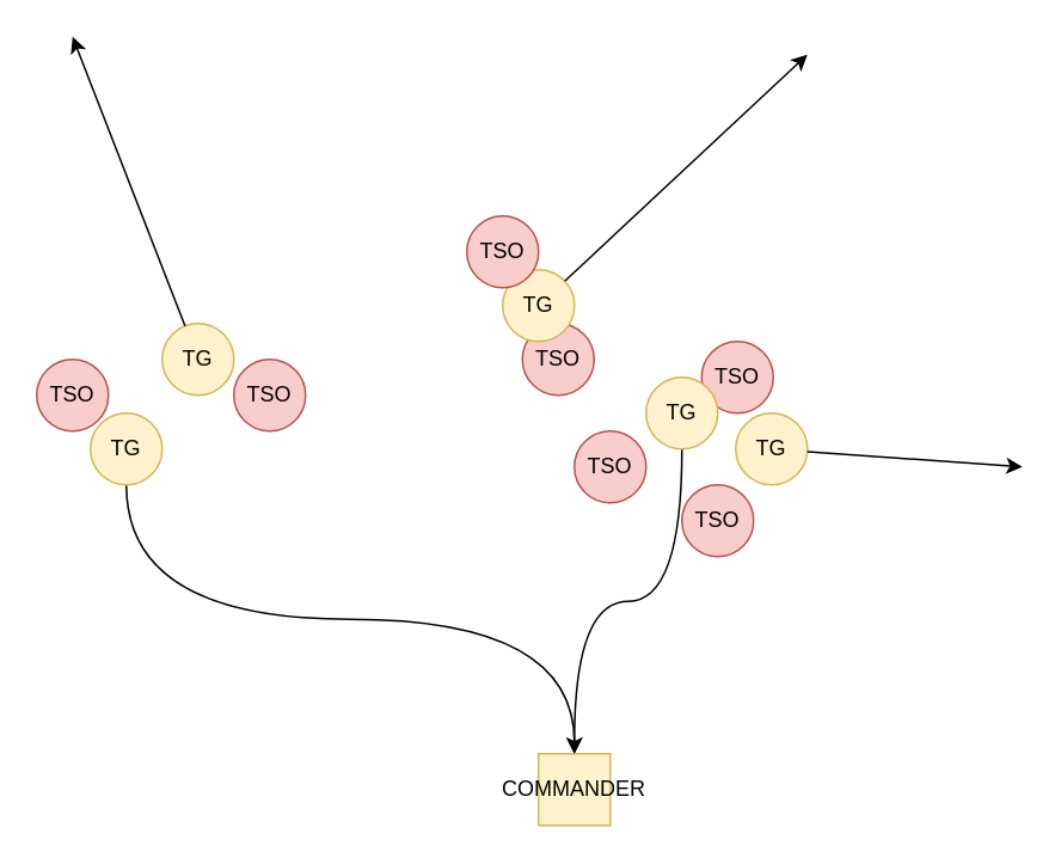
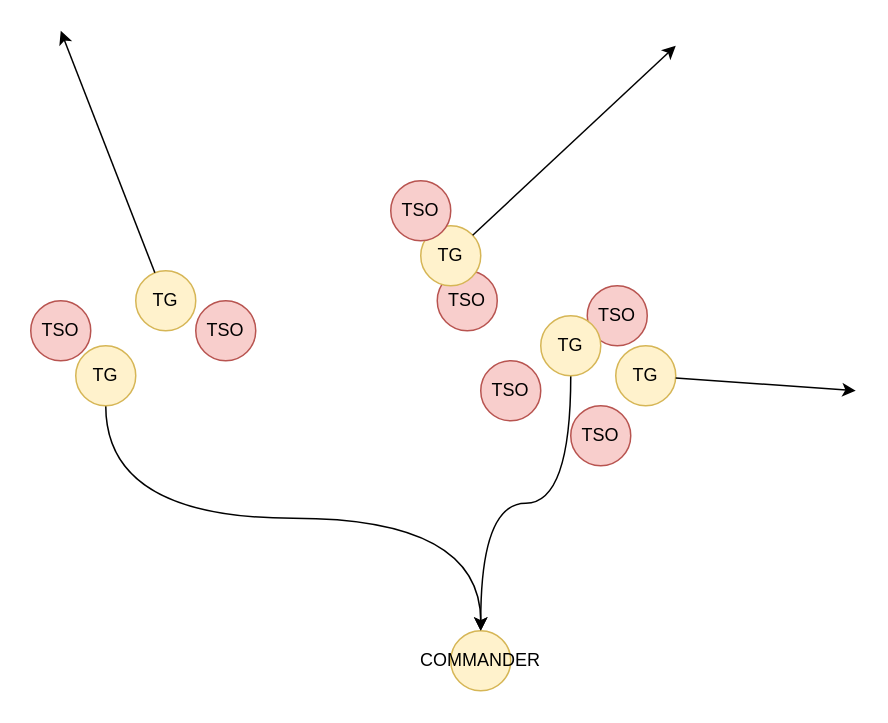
  <mxCell id="0" />
  <mxCell id="1" parent="0" />
  <mxCell id="2" style="edgeStyle=orthogonalEdgeStyle;orthogonalLoop=1;jettySize=auto;html=1;exitX=0.5;exitY=1;exitDx=0;exitDy=0;curved=1;" edge="1" parent="1" source="3" target="4"><mxGeometry relative="1" as="geometry" /></mxCell>
  <mxCell id="3" value="TG" style="ellipse;whiteSpace=wrap;html=1;aspect=fixed;fillColor=#fff2cc;strokeColor=#d6b656;" vertex="1" parent="1"><mxGeometry x="50" y="230" width="40" height="40" as="geometry" /></mxCell>
- <mxCell id="4" value="COMMANDER" style="whiteSpace=wrap;html=1;aspect=fixed;fillColor=#fff2cc;strokeColor=#d6b656;rounded=0;" vertex="1" parent="1"><mxGeometry x="300" y="420" width="40" height="40" as="geometry" /></mxCell>
+ <mxCell id="4" value="COMMANDER" style="ellipse;whiteSpace=wrap;html=1;aspect=fixed;fillColor=#fff2cc;strokeColor=#d6b656;" vertex="1" parent="1"><mxGeometry x="300" y="420" width="40" height="40" as="geometry" /></mxCell>
  <mxCell id="5" value="TSO" style="ellipse;whiteSpace=wrap;html=1;aspect=fixed;fillColor=#f8cecc;strokeColor=#b85450;" vertex="1" parent="1"><mxGeometry x="291" y="180" width="40" height="40" as="geometry" /></mxCell>
  <mxCell id="6" value="TG" style="ellipse;whiteSpace=wrap;html=1;aspect=fixed;fillColor=#fff2cc;strokeColor=#d6b656;" vertex="1" parent="1"><mxGeometry x="410" y="230" width="40" height="40" as="geometry" /></mxCell>
  <mxCell id="7" value="TSO" style="ellipse;whiteSpace=wrap;html=1;aspect=fixed;fillColor=#f8cecc;strokeColor=#b85450;" vertex="1" parent="1"><mxGeometry x="391" y="190" width="40" height="40" as="geometry" /></mxCell>
  <mxCell id="8" value="TG" style="ellipse;whiteSpace=wrap;html=1;aspect=fixed;fillColor=#fff2cc;strokeColor=#d6b656;" vertex="1" parent="1"><mxGeometry x="280" y="150" width="40" height="40" as="geometry" /></mxCell>
  <mxCell id="9" value="TSO" style="ellipse;whiteSpace=wrap;html=1;aspect=fixed;fillColor=#f8cecc;strokeColor=#b85450;" vertex="1" parent="1"><mxGeometry x="20" y="200" width="40" height="40" as="geometry" /></mxCell>
  <mxCell id="10" style="edgeStyle=orthogonalEdgeStyle;orthogonalLoop=1;jettySize=auto;html=1;exitX=0.5;exitY=1;exitDx=0;exitDy=0;curved=1;" edge="1" parent="1" source="11" target="4"><mxGeometry relative="1" as="geometry" /></mxCell>
  <mxCell id="11" value="TG" style="ellipse;whiteSpace=wrap;html=1;aspect=fixed;fillColor=#fff2cc;strokeColor=#d6b656;" vertex="1" parent="1"><mxGeometry x="360" y="210" width="40" height="40" as="geometry" /></mxCell>
  <mxCell id="12" value="TSO" style="ellipse;whiteSpace=wrap;html=1;aspect=fixed;fillColor=#f8cecc;strokeColor=#b85450;" vertex="1" parent="1"><mxGeometry x="130" y="200" width="40" height="40" as="geometry" /></mxCell>
  <mxCell id="13" value="TG" style="ellipse;whiteSpace=wrap;html=1;aspect=fixed;fillColor=#fff2cc;strokeColor=#d6b656;" vertex="1" parent="1"><mxGeometry x="90" y="180" width="40" height="40" as="geometry" /></mxCell>
  <mxCell id="14" value="TSO" style="ellipse;whiteSpace=wrap;html=1;aspect=fixed;fillColor=#f8cecc;strokeColor=#b85450;" vertex="1" parent="1"><mxGeometry x="320" y="240" width="40" height="40" as="geometry" /></mxCell>
  <mxCell id="15" value="TSO" style="ellipse;whiteSpace=wrap;html=1;aspect=fixed;fillColor=#f8cecc;strokeColor=#b85450;" vertex="1" parent="1"><mxGeometry x="380" y="270" width="40" height="40" as="geometry" /></mxCell>
  <mxCell id="16" value="TSO" style="ellipse;whiteSpace=wrap;html=1;aspect=fixed;fillColor=#f8cecc;strokeColor=#b85450;" vertex="1" parent="1"><mxGeometry x="260" y="120" width="40" height="40" as="geometry" /></mxCell>
  <mxCell id="17" value="" style="endArrow=classic;html=1;rounded=0;" edge="1" parent="1" source="6"><mxGeometry width="50" height="50" relative="1" as="geometry"><mxPoint x="300" y="370" as="sourcePoint" /><mxPoint x="570" y="260" as="targetPoint" /></mxGeometry></mxCell>
  <mxCell id="18" value="" style="endArrow=classic;html=1;rounded=0;" edge="1" parent="1" source="8"><mxGeometry width="50" height="50" relative="1" as="geometry"><mxPoint x="451.094" y="243.359" as="sourcePoint" /><mxPoint x="450" y="30" as="targetPoint" /></mxGeometry></mxCell>
  <mxCell id="19" value="" style="endArrow=classic;html=1;rounded=0;" edge="1" parent="1" source="13"><mxGeometry width="50" height="50" relative="1" as="geometry"><mxPoint x="100.001" y="166.354" as="sourcePoint" /><mxPoint x="40" y="20" as="targetPoint" /></mxGeometry></mxCell>
